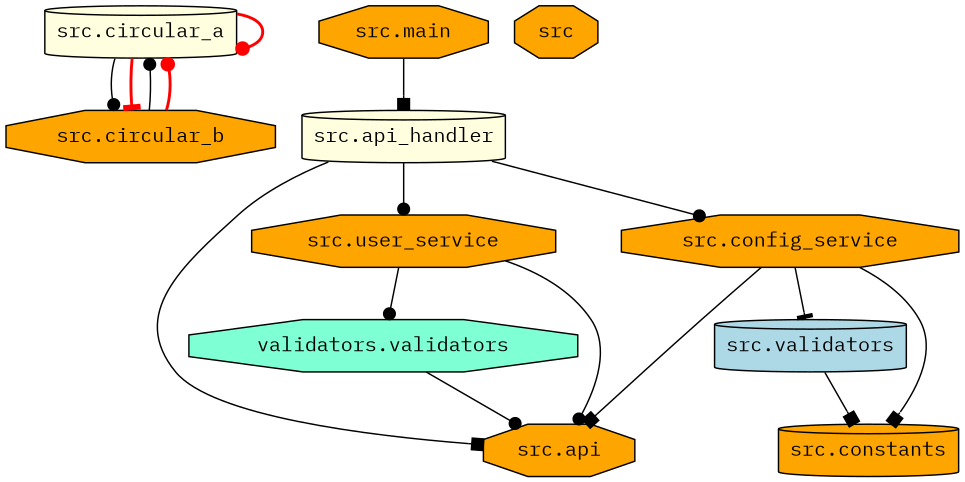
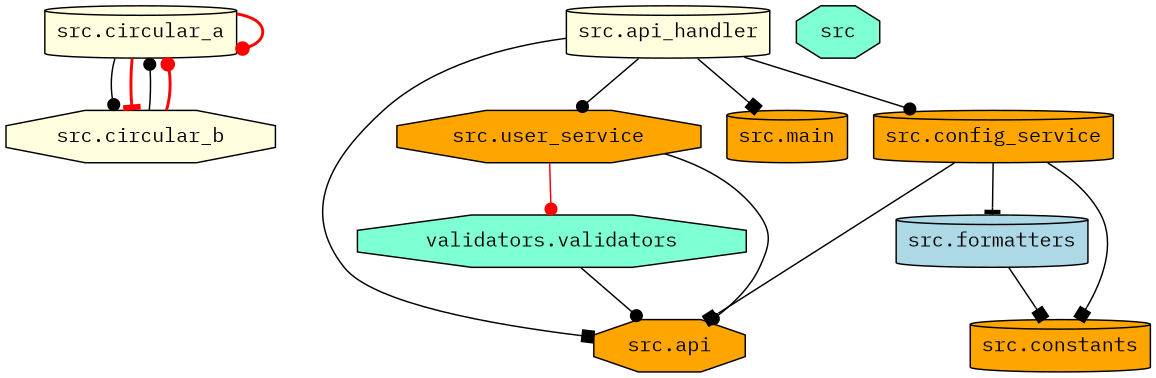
  digraph {
    fontname="IBM Plex Mono"
    rankdir=TB
    node [fillcolor=orange fontname="IBM Plex Mono" shape=cylinder style=filled]
    edge [arrowhead=dot fontname="IBM Plex Mono"]
    n1 [fillcolor=lightyellow label="src.circular_a"]
-   n2 [label="src.circular_b" shape=octagon]
+   n2 [fillcolor=lightyellow label="src.circular_b" shape=octagon]
    n3 [fillcolor=aquamarine label="validators.validators" shape=octagon]
    n4 [label="src.api" shape=octagon]
-   n5 [label=src shape=octagon]
-   n6 [label="src.config_service" shape=octagon]
-   n7 [fillcolor=lightblue label="src.validators"]
+   n5 [fillcolor=aquamarine label=src shape=octagon]
+   n6 [label="src.config_service"]
+   n7 [fillcolor=lightblue label="src.formatters"]
    n8 [label="src.constants"]
-   n9 [label="src.main" shape=octagon]
+   n9 [label="src.main"]
    n10 [fillcolor=lightyellow label="src.api_handler"]
    n11 [label="src.user_service" shape=octagon]
    n1 -> n1 [color=red style=bold]
    n1 -> n2
    n1 -> n2 [arrowhead=tee color=red style=bold]
    n2 -> n1
    n2 -> n1 [color=red style=bold]
    n3 -> n4
    n6 -> n4 [arrowhead=box]
    n6 -> n7 [arrowhead=tee]
    n6 -> n8 [arrowhead=box]
    n7 -> n8 [arrowhead=box]
-   n9 -> n10 [arrowhead=box]
+   n10 -> n9 [arrowhead=box]
    n10 -> n4 [arrowhead=box]
    n10 -> n6
    n10 -> n11
-   n11 -> n3
+   n11 -> n3 [color=red]
    n11 -> n4
  }
